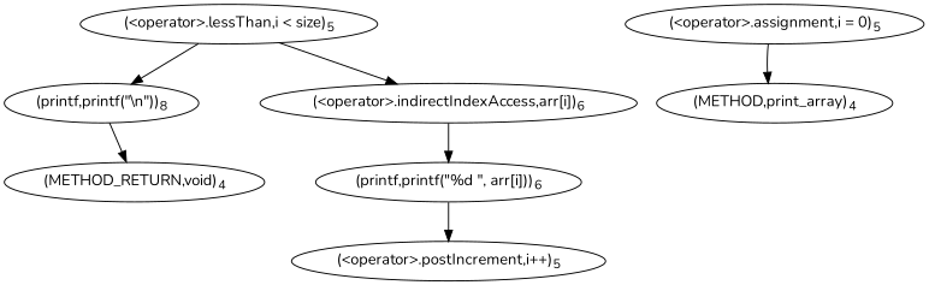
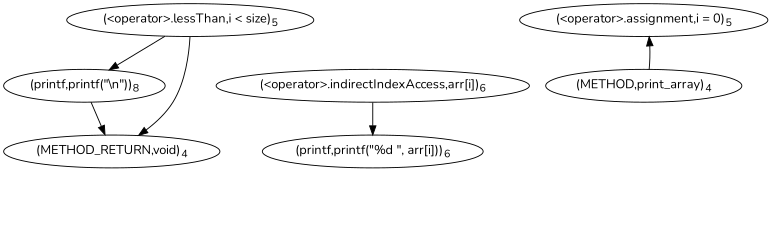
  digraph {
    fontname=Nunito
    node [fontname=Nunito]
    edge [fontname=Nunito]
    n1 [label=<(printf,printf(&quot;\n&quot;))<SUB>8</SUB>>]
    n2 [label=<(METHOD_RETURN,void)<SUB>4</SUB>>]
    n3 [label=<(&lt;operator&gt;.lessThan,i &lt; size)<SUB>5</SUB>>]
    n4 [label=<(&lt;operator&gt;.indirectIndexAccess,arr[i])<SUB>6</SUB>>]
    n5 [label=<(printf,printf(&quot;%d &quot;, arr[i]))<SUB>6</SUB>>]
-   n6 [label=<(&lt;operator&gt;.postIncrement,i++)<SUB>5</SUB>>]
    n7 [label=<(&lt;operator&gt;.assignment,i = 0)<SUB>5</SUB>>]
    n8 [label=<(METHOD,print_array)<SUB>4</SUB>>]
    n1 -> n2
    n3 -> n1
-   n3 -> n4
+   n3 -> n2
    n4 -> n5
-   n5 -> n6
-   n7 -> n8
+   n8 -> n7
  }
